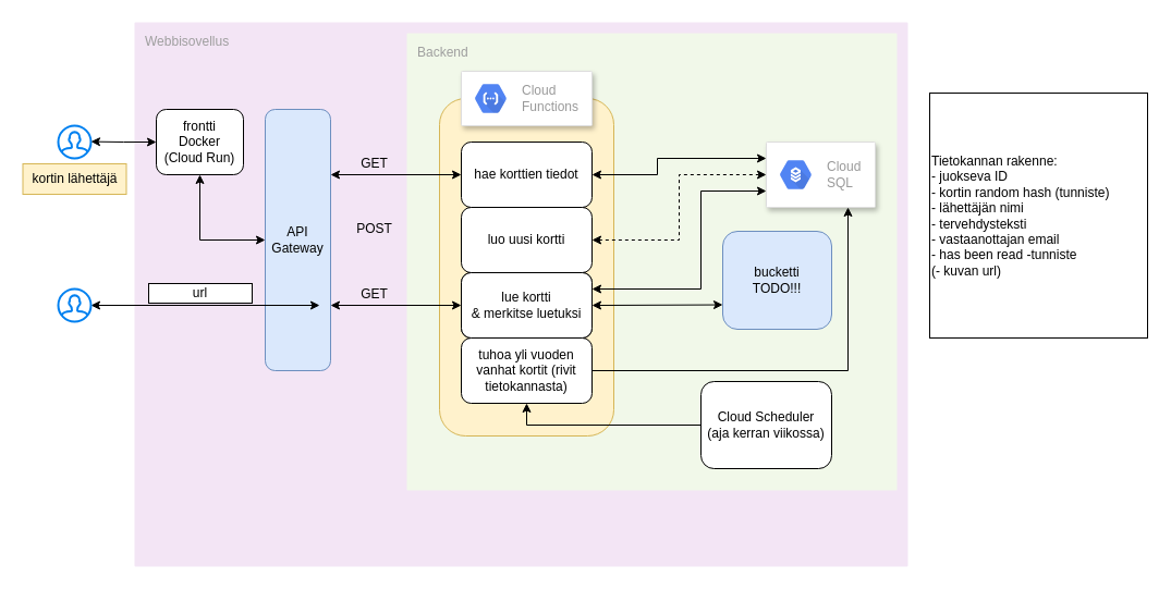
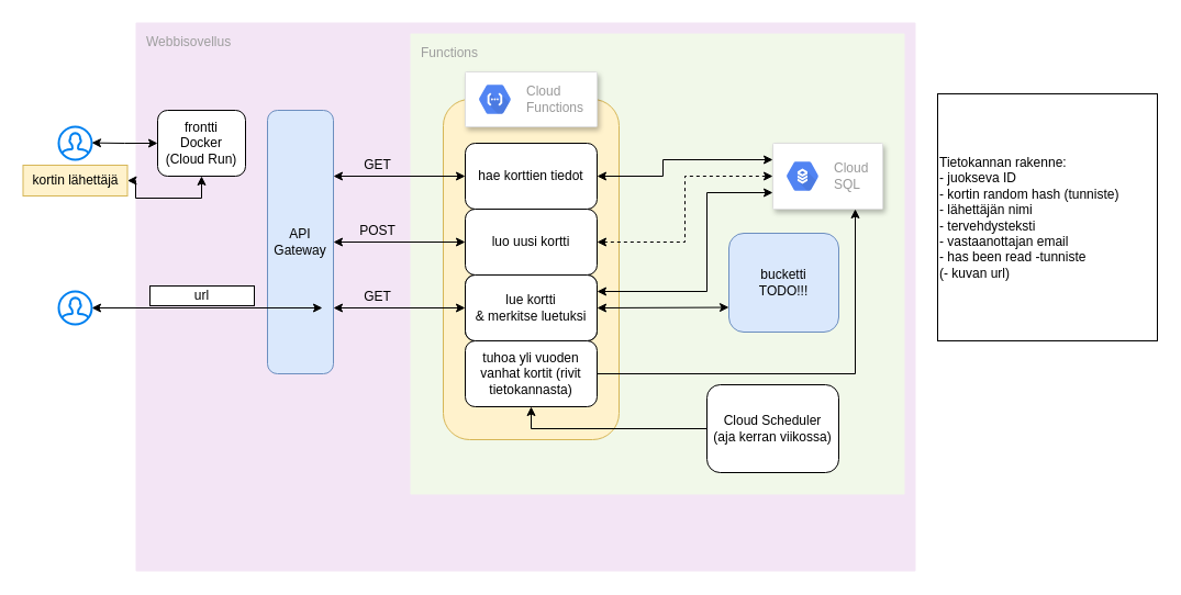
  <mxCell id="0" />
  <mxCell id="1" parent="0" />
  <mxCell id="2" value="" style="html=1;verticalLabelPosition=bottom;align=center;labelBackgroundColor=#ffffff;verticalAlign=top;strokeWidth=2;strokeColor=#0080F0;shadow=0;dashed=0;shape=mxgraph.ios7.icons.user;" parent="1" vertex="1"><mxGeometry x="53" y="115" width="30" height="30" as="geometry" /></mxCell>
  <mxCell id="3" value="Webbisovellus" style="sketch=0;points=[[0,0,0],[0.25,0,0],[0.5,0,0],[0.75,0,0],[1,0,0],[1,0.25,0],[1,0.5,0],[1,0.75,0],[1,1,0],[0.75,1,0],[0.5,1,0],[0.25,1,0],[0,1,0],[0,0.75,0],[0,0.5,0],[0,0.25,0]];rounded=1;absoluteArcSize=1;arcSize=2;html=1;strokeColor=none;gradientColor=none;shadow=0;dashed=0;fontSize=12;fontColor=#9E9E9E;align=left;verticalAlign=top;spacing=10;spacingTop=-4;fillColor=#F3E5F5;" parent="1" vertex="1"><mxGeometry x="123" y="20" width="710" height="500" as="geometry" /></mxCell>
- <mxCell id="4" value="Backend" style="sketch=0;points=[[0,0,0],[0.25,0,0],[0.5,0,0],[0.75,0,0],[1,0,0],[1,0.25,0],[1,0.5,0],[1,0.75,0],[1,1,0],[0.75,1,0],[0.5,1,0],[0.25,1,0],[0,1,0],[0,0.75,0],[0,0.5,0],[0,0.25,0]];rounded=1;absoluteArcSize=1;arcSize=2;html=1;strokeColor=none;gradientColor=none;shadow=0;dashed=0;fontSize=12;fontColor=#9E9E9E;align=left;verticalAlign=top;spacing=10;spacingTop=-4;fillColor=#F1F8E9;" parent="1" vertex="1"><mxGeometry x="373" y="30" width="450" height="420" as="geometry" /></mxCell>
+ <mxCell id="4" value="Functions" style="sketch=0;points=[[0,0,0],[0.25,0,0],[0.5,0,0],[0.75,0,0],[1,0,0],[1,0.25,0],[1,0.5,0],[1,0.75,0],[1,1,0],[0.75,1,0],[0.5,1,0],[0.25,1,0],[0,1,0],[0,0.75,0],[0,0.5,0],[0,0.25,0]];rounded=1;absoluteArcSize=1;arcSize=2;html=1;strokeColor=none;gradientColor=none;shadow=0;dashed=0;fontSize=12;fontColor=#9E9E9E;align=left;verticalAlign=top;spacing=10;spacingTop=-4;fillColor=#F1F8E9;" parent="1" vertex="1"><mxGeometry x="373" y="30" width="450" height="420" as="geometry" /></mxCell>
  <mxCell id="5" style="edgeStyle=orthogonalEdgeStyle;rounded=0;orthogonalLoop=1;jettySize=auto;html=1;exitX=0;exitY=0.5;exitDx=0;exitDy=0;entryX=1;entryY=0.487;entryDx=0;entryDy=0;entryPerimeter=0;startArrow=classic;startFill=1;" parent="1" source="7" target="2" edge="1"><mxGeometry relative="1" as="geometry" /></mxCell>
- <mxCell id="6" style="edgeStyle=orthogonalEdgeStyle;rounded=0;orthogonalLoop=1;jettySize=auto;html=1;exitX=0.5;exitY=1;exitDx=0;exitDy=0;entryX=0;entryY=0.5;entryDx=0;entryDy=0;startArrow=classic;startFill=1;" parent="1" source="7" target="12" edge="1"><mxGeometry relative="1" as="geometry" /></mxCell>
+ <mxCell id="6" style="edgeStyle=orthogonalEdgeStyle;rounded=0;orthogonalLoop=1;jettySize=auto;html=1;exitX=0.5;exitY=1;exitDx=0;exitDy=0;startArrow=classic;startFill=1;" parent="1" source="7" target="31" edge="1"><mxGeometry relative="1" as="geometry" /></mxCell>
  <mxCell id="7" value="frontti&lt;br&gt;Docker&lt;br&gt;(Cloud Run)" style="rounded=1;whiteSpace=wrap;html=1;" parent="1" vertex="1"><mxGeometry x="143" y="100" width="80" height="60" as="geometry" /></mxCell>
  <mxCell id="8" value="" style="rounded=1;whiteSpace=wrap;html=1;fillColor=#fff2cc;strokeColor=#d6b656;" parent="1" vertex="1"><mxGeometry x="403" y="90" width="160" height="310" as="geometry" /></mxCell>
  <mxCell id="9" style="edgeStyle=orthogonalEdgeStyle;rounded=0;jumpStyle=arc;orthogonalLoop=1;jettySize=auto;html=1;exitX=1;exitY=0.75;exitDx=0;exitDy=0;entryX=0;entryY=0.5;entryDx=0;entryDy=0;startArrow=classic;startFill=1;" parent="1" source="12" target="18" edge="1"><mxGeometry relative="1" as="geometry" /></mxCell>
+ <mxCell id="10" style="edgeStyle=orthogonalEdgeStyle;rounded=0;jumpStyle=arc;orthogonalLoop=1;jettySize=auto;html=1;exitX=1;exitY=0.5;exitDx=0;exitDy=0;entryX=0;entryY=0.5;entryDx=0;entryDy=0;startArrow=classic;startFill=1;" parent="1" source="12" target="16" edge="1"><mxGeometry relative="1" as="geometry" /></mxCell>
  <mxCell id="11" style="edgeStyle=orthogonalEdgeStyle;rounded=0;jumpStyle=arc;orthogonalLoop=1;jettySize=auto;html=1;exitX=1;exitY=0.25;exitDx=0;exitDy=0;entryX=0;entryY=0.5;entryDx=0;entryDy=0;startArrow=classic;startFill=1;" parent="1" source="12" target="14" edge="1"><mxGeometry relative="1" as="geometry" /></mxCell>
  <mxCell id="12" value="API Gateway" style="rounded=1;whiteSpace=wrap;html=1;fillColor=#dae8fc;strokeColor=#6c8ebf;" parent="1" vertex="1"><mxGeometry x="243" y="100" width="60" height="240" as="geometry" /></mxCell>
  <mxCell id="13" style="edgeStyle=orthogonalEdgeStyle;rounded=0;jumpStyle=arc;orthogonalLoop=1;jettySize=auto;html=1;exitX=1;exitY=0.5;exitDx=0;exitDy=0;entryX=0;entryY=0.25;entryDx=0;entryDy=0;startArrow=classic;startFill=1;" parent="1" source="14" target="19" edge="1"><mxGeometry relative="1" as="geometry"><Array as="points"><mxPoint x="603" y="160" /><mxPoint x="603" y="145" /></Array></mxGeometry></mxCell>
  <mxCell id="14" value="hae korttien tiedot" style="rounded=1;whiteSpace=wrap;html=1;" parent="1" vertex="1"><mxGeometry x="423" y="130" width="120" height="60" as="geometry" /></mxCell>
  <mxCell id="15" style="edgeStyle=orthogonalEdgeStyle;rounded=0;jumpStyle=arc;orthogonalLoop=1;jettySize=auto;html=1;exitX=1;exitY=0.5;exitDx=0;exitDy=0;entryX=0;entryY=0.5;entryDx=0;entryDy=0;dashed=1;startArrow=classic;startFill=1;" parent="1" source="16" target="19" edge="1"><mxGeometry relative="1" as="geometry" /></mxCell>
  <mxCell id="16" value="luo uusi kortti" style="rounded=1;whiteSpace=wrap;html=1;" parent="1" vertex="1"><mxGeometry x="423" y="190" width="120" height="60" as="geometry" /></mxCell>
  <mxCell id="17" style="edgeStyle=orthogonalEdgeStyle;rounded=0;jumpStyle=arc;orthogonalLoop=1;jettySize=auto;html=1;exitX=1;exitY=0.5;exitDx=0;exitDy=0;entryX=0;entryY=0.75;entryDx=0;entryDy=0;startArrow=classic;startFill=1;" parent="1" source="18" target="21" edge="1"><mxGeometry relative="1" as="geometry" /></mxCell>
  <mxCell id="18" value="lue kortti&lt;br&gt;ja tuhoa se" style="rounded=1;whiteSpace=wrap;html=1;" parent="1" vertex="1"><mxGeometry x="423" y="250" width="120" height="60" as="geometry" /></mxCell>
  <mxCell id="19" value="" style="strokeColor=#dddddd;shadow=1;strokeWidth=1;rounded=1;absoluteArcSize=1;arcSize=2;" parent="1" vertex="1"><mxGeometry x="703" y="130" width="100" height="60" as="geometry" /></mxCell>
  <mxCell id="20" value="Cloud&#10;SQL" style="sketch=0;dashed=0;connectable=0;html=1;fillColor=#5184F3;strokeColor=none;shape=mxgraph.gcp2.hexIcon;prIcon=cloud_sql;part=1;labelPosition=right;verticalLabelPosition=middle;align=left;verticalAlign=middle;spacingLeft=5;fontColor=#999999;fontSize=12;" parent="19" vertex="1"><mxGeometry y="0.5" width="44" height="39" relative="1" as="geometry"><mxPoint x="5" y="-19.5" as="offset" /></mxGeometry></mxCell>
  <mxCell id="21" value="bucketti&lt;br&gt;TODO!!!" style="rounded=1;whiteSpace=wrap;html=1;fillColor=#dae8fc;strokeColor=#6c8ebf;" parent="1" vertex="1"><mxGeometry x="663" y="212" width="100" height="90" as="geometry" /></mxCell>
  <mxCell id="22" value="GET" style="text;html=1;resizable=0;autosize=1;align=center;verticalAlign=middle;points=[];fillColor=none;strokeColor=none;rounded=0;" parent="1" vertex="1"><mxGeometry x="323" y="140" width="40" height="20" as="geometry" /></mxCell>
  <mxCell id="23" value="POST" style="text;html=1;resizable=0;autosize=1;align=center;verticalAlign=middle;points=[];fillColor=none;strokeColor=none;rounded=0;" parent="1" vertex="1"><mxGeometry x="318" y="200" width="50" height="20" as="geometry" /></mxCell>
  <mxCell id="24" value="GET" style="text;html=1;resizable=0;autosize=1;align=center;verticalAlign=middle;points=[];fillColor=none;strokeColor=none;rounded=0;" parent="1" vertex="1"><mxGeometry x="323" y="260" width="40" height="20" as="geometry" /></mxCell>
  <mxCell id="25" value="" style="strokeColor=#dddddd;shadow=1;strokeWidth=1;rounded=1;absoluteArcSize=1;arcSize=2;" parent="1" vertex="1"><mxGeometry x="423" y="65" width="120" height="50" as="geometry" /></mxCell>
  <mxCell id="26" value="Cloud&#10;Functions" style="sketch=0;dashed=0;connectable=0;html=1;fillColor=#5184F3;strokeColor=none;shape=mxgraph.gcp2.hexIcon;prIcon=cloud_functions;part=1;labelPosition=right;verticalLabelPosition=middle;align=left;verticalAlign=middle;spacingLeft=5;fontColor=#999999;fontSize=12;" parent="25" vertex="1"><mxGeometry y="0.5" width="44" height="39" relative="1" as="geometry"><mxPoint x="5" y="-19.5" as="offset" /></mxGeometry></mxCell>
  <mxCell id="27" style="edgeStyle=orthogonalEdgeStyle;rounded=0;orthogonalLoop=1;jettySize=auto;html=1;exitX=1;exitY=0.25;exitDx=0;exitDy=0;entryX=0;entryY=0.75;entryDx=0;entryDy=0;startArrow=classic;startFill=1;jumpStyle=arc;" edge="1" parent="1" source="28" target="19"><mxGeometry relative="1" as="geometry"><Array as="points"><mxPoint x="643" y="265" /><mxPoint x="643" y="175" /></Array></mxGeometry></mxCell>
  <mxCell id="28" value="lue kortti&lt;br&gt;&amp;amp; merkitse luetuksi" style="rounded=1;whiteSpace=wrap;html=1;" vertex="1" parent="1"><mxGeometry x="423" y="250" width="120" height="60" as="geometry" /></mxCell>
  <mxCell id="29" value="" style="edgeStyle=orthogonalEdgeStyle;rounded=0;orthogonalLoop=1;jettySize=auto;html=1;entryX=0.833;entryY=0.75;entryDx=0;entryDy=0;startArrow=classic;startFill=1;entryPerimeter=0;" edge="1" parent="1" source="30" target="12"><mxGeometry relative="1" as="geometry" /></mxCell>
  <mxCell id="30" value="" style="html=1;verticalLabelPosition=bottom;align=center;labelBackgroundColor=#ffffff;verticalAlign=top;strokeWidth=2;strokeColor=#0080F0;shadow=0;dashed=0;shape=mxgraph.ios7.icons.user;" vertex="1" parent="1"><mxGeometry x="53" y="265" width="30" height="30" as="geometry" /></mxCell>
  <mxCell id="31" value="kortin lähettäjä" style="rounded=0;whiteSpace=wrap;html=1;fillColor=#fff2cc;strokeColor=#d6b656;" vertex="1" parent="1"><mxGeometry x="20.5" y="150" width="95" height="28" as="geometry" /></mxCell>
  <mxCell id="32" value="url" style="rounded=0;whiteSpace=wrap;html=1;" vertex="1" parent="1"><mxGeometry x="136" y="260" width="95" height="18" as="geometry" /></mxCell>
  <mxCell id="33" value="Tietokannan rakenne:&lt;br&gt;- juokseva ID&lt;br&gt;- kortin random hash (tunniste)&lt;br&gt;- lähettäjän nimi&lt;br&gt;- tervehdysteksti&lt;br&gt;- vastaanottajan email&lt;br&gt;- has been read -tunniste&lt;br&gt;(- kuvan url)" style="rounded=0;whiteSpace=wrap;html=1;align=left;" vertex="1" parent="1"><mxGeometry x="853" y="85" width="200" height="225" as="geometry" /></mxCell>
  <mxCell id="34" style="edgeStyle=orthogonalEdgeStyle;rounded=0;jumpStyle=arc;orthogonalLoop=1;jettySize=auto;html=1;exitX=1;exitY=0.5;exitDx=0;exitDy=0;entryX=0.75;entryY=1;entryDx=0;entryDy=0;startArrow=none;startFill=0;" edge="1" parent="1" source="35" target="19"><mxGeometry relative="1" as="geometry" /></mxCell>
  <mxCell id="35" value="tuhoa yli vuoden vanhat kortit (rivit tietokannasta)" style="rounded=1;whiteSpace=wrap;html=1;" vertex="1" parent="1"><mxGeometry x="423" y="310" width="120" height="60" as="geometry" /></mxCell>
  <mxCell id="36" style="edgeStyle=orthogonalEdgeStyle;rounded=0;jumpStyle=arc;orthogonalLoop=1;jettySize=auto;html=1;exitX=0;exitY=0.5;exitDx=0;exitDy=0;entryX=0.5;entryY=1;entryDx=0;entryDy=0;startArrow=none;startFill=0;" edge="1" parent="1" source="37" target="35"><mxGeometry relative="1" as="geometry" /></mxCell>
  <mxCell id="37" value="Cloud Scheduler&lt;br&gt;(aja kerran viikossa)" style="rounded=1;whiteSpace=wrap;html=1;" vertex="1" parent="1"><mxGeometry x="643" y="350" width="120" height="80" as="geometry" /></mxCell>
